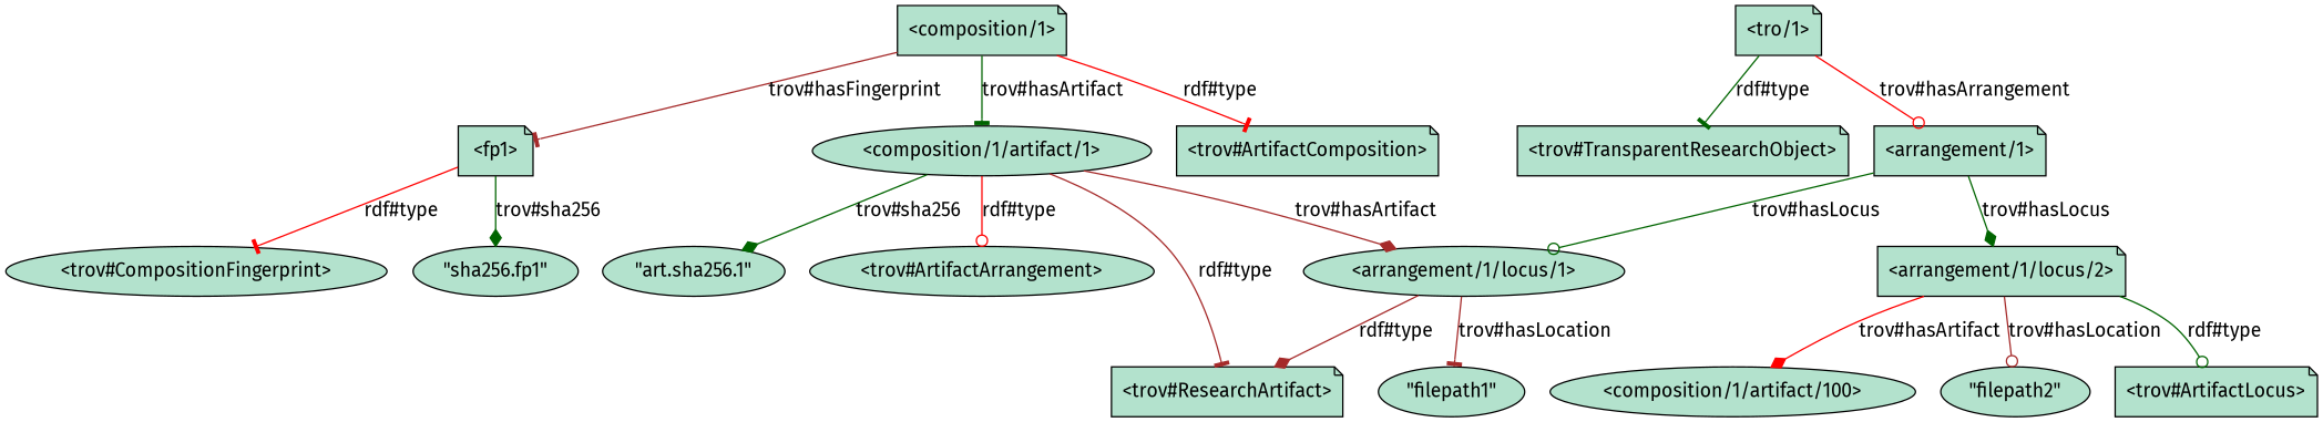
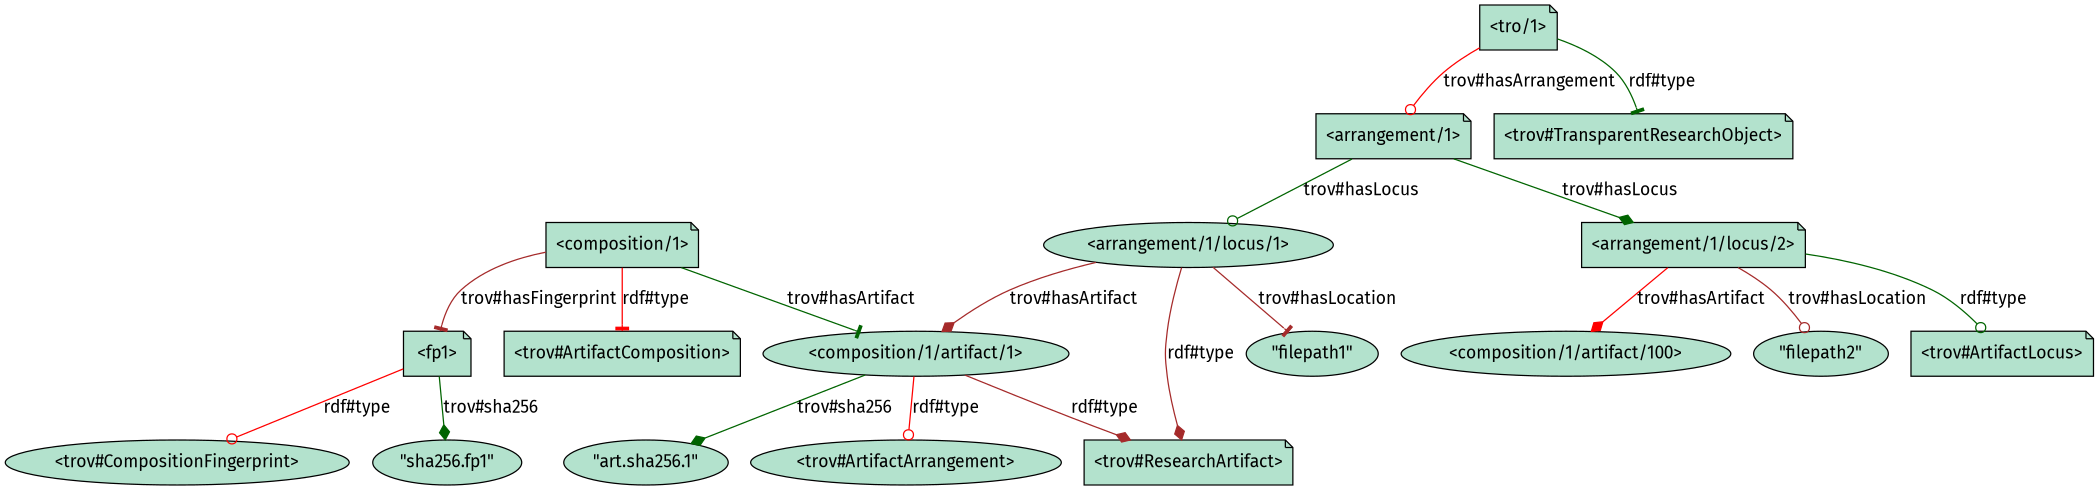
  strict digraph {
    fontname="Fira Sans"
    node [fillcolor="#b3e2cd" fontname="Fira Sans" shape=ellipse style="filled, rounded"]
    edge [arrowhead=diamond color=darkgreen fontname="Fira Sans"]
    "<trov#CompositionFingerprint>"
    "<fp1>" [shape=note]
    "\"sha256.fp1\""
    "<composition/1/artifact/100>"
    "<arrangement/1/locus/2>" [shape=note]
    "\"filepath2\""
    "<trov#ArtifactLocus>" [shape=note]
    "<arrangement/1>" [shape=note]
    "<arrangement/1/locus/1>"
    "<trov#ArtifactArrangement>"
    "<composition/1/artifact/1>"
    "\"filepath1\""
    "<trov#ResearchArtifact>" [shape=note]
    "\"art.sha256.1\""
    "<composition/1>" [shape=note]
    "<trov#ArtifactComposition>" [shape=note]
    "<tro/1>" [shape=note]
    "<trov#TransparentResearchObject>" [shape=note]
-   "<fp1>" -> "<trov#CompositionFingerprint>" [arrowhead=tee color=red label=<rdf#type>]
+   "<fp1>" -> "<trov#CompositionFingerprint>" [arrowhead=odot color=red label=<rdf#type>]
    "<fp1>" -> "\"sha256.fp1\"" [label=<trov#sha256>]
    "<arrangement/1/locus/2>" -> "<composition/1/artifact/100>" [color=red label=<trov#hasArtifact>]
    "<arrangement/1/locus/2>" -> "\"filepath2\"" [arrowhead=odot color=brown label=<trov#hasLocation>]
    "<arrangement/1/locus/2>" -> "<trov#ArtifactLocus>" [arrowhead=odot label=<rdf#type>]
    "<arrangement/1>" -> "<arrangement/1/locus/2>" [label=<trov#hasLocus>]
    "<arrangement/1>" -> "<arrangement/1/locus/1>" [arrowhead=odot label=<trov#hasLocus>]
-   "<composition/1/artifact/1>" -> "<arrangement/1/locus/1>" [color=brown label=<trov#hasArtifact>]
+   "<arrangement/1/locus/1>" -> "<composition/1/artifact/1>" [color=brown label=<trov#hasArtifact>]
    "<arrangement/1/locus/1>" -> "\"filepath1\"" [arrowhead=tee color=brown label=<trov#hasLocation>]
    "<arrangement/1/locus/1>" -> "<trov#ResearchArtifact>" [color=brown label=<rdf#type>]
    "<composition/1/artifact/1>" -> "<trov#ArtifactArrangement>" [arrowhead=odot color=red label=<rdf#type>]
-   "<composition/1/artifact/1>" -> "<trov#ResearchArtifact>" [arrowhead=tee color=brown label=<rdf#type>]
+   "<composition/1/artifact/1>" -> "<trov#ResearchArtifact>" [color=brown label=<rdf#type>]
    "<composition/1/artifact/1>" -> "\"art.sha256.1\"" [label=<trov#sha256>]
    "<composition/1>" -> "<fp1>" [arrowhead=tee color=brown label=<trov#hasFingerprint>]
    "<composition/1>" -> "<composition/1/artifact/1>" [arrowhead=tee label=<trov#hasArtifact>]
    "<composition/1>" -> "<trov#ArtifactComposition>" [arrowhead=tee color=red label=<rdf#type>]
    "<tro/1>" -> "<arrangement/1>" [arrowhead=odot color=red label=<trov#hasArrangement>]
    "<tro/1>" -> "<trov#TransparentResearchObject>" [arrowhead=tee label=<rdf#type>]
  }
